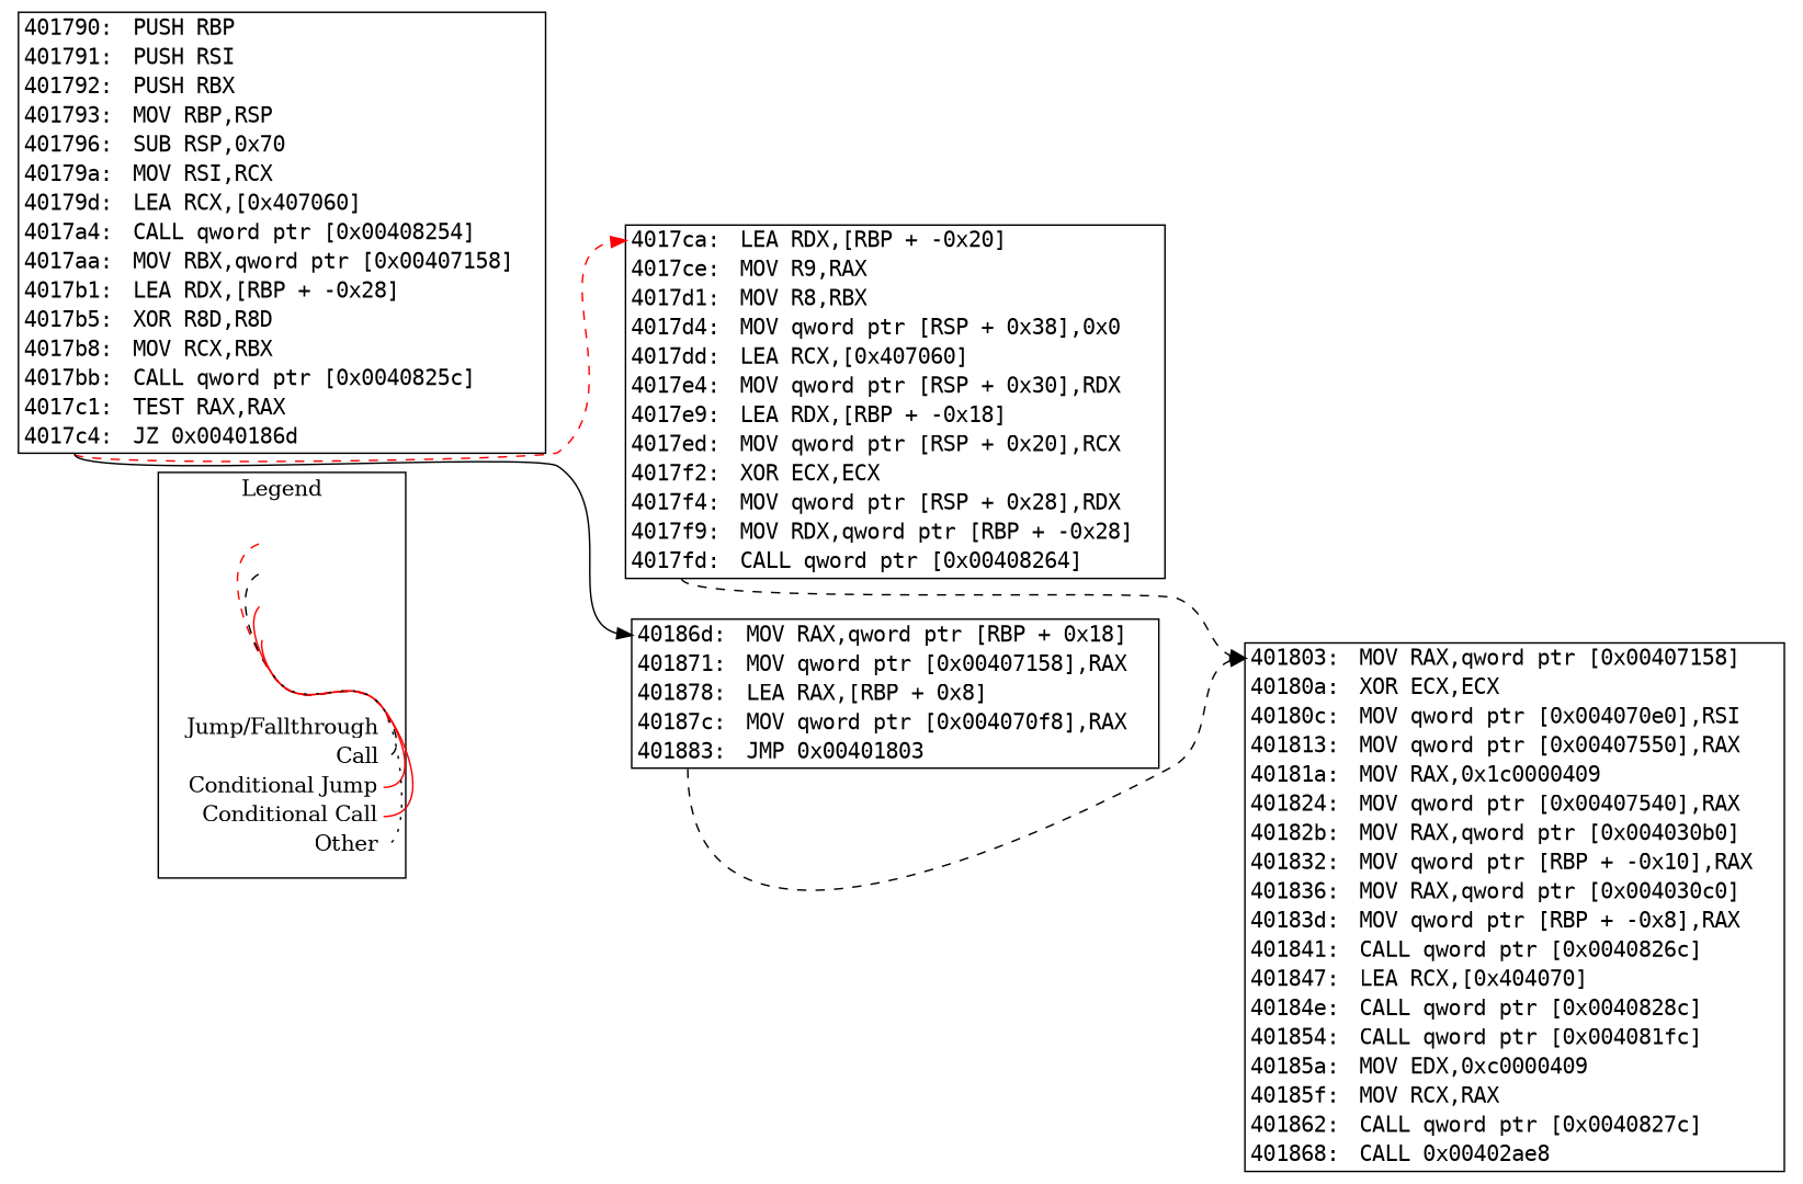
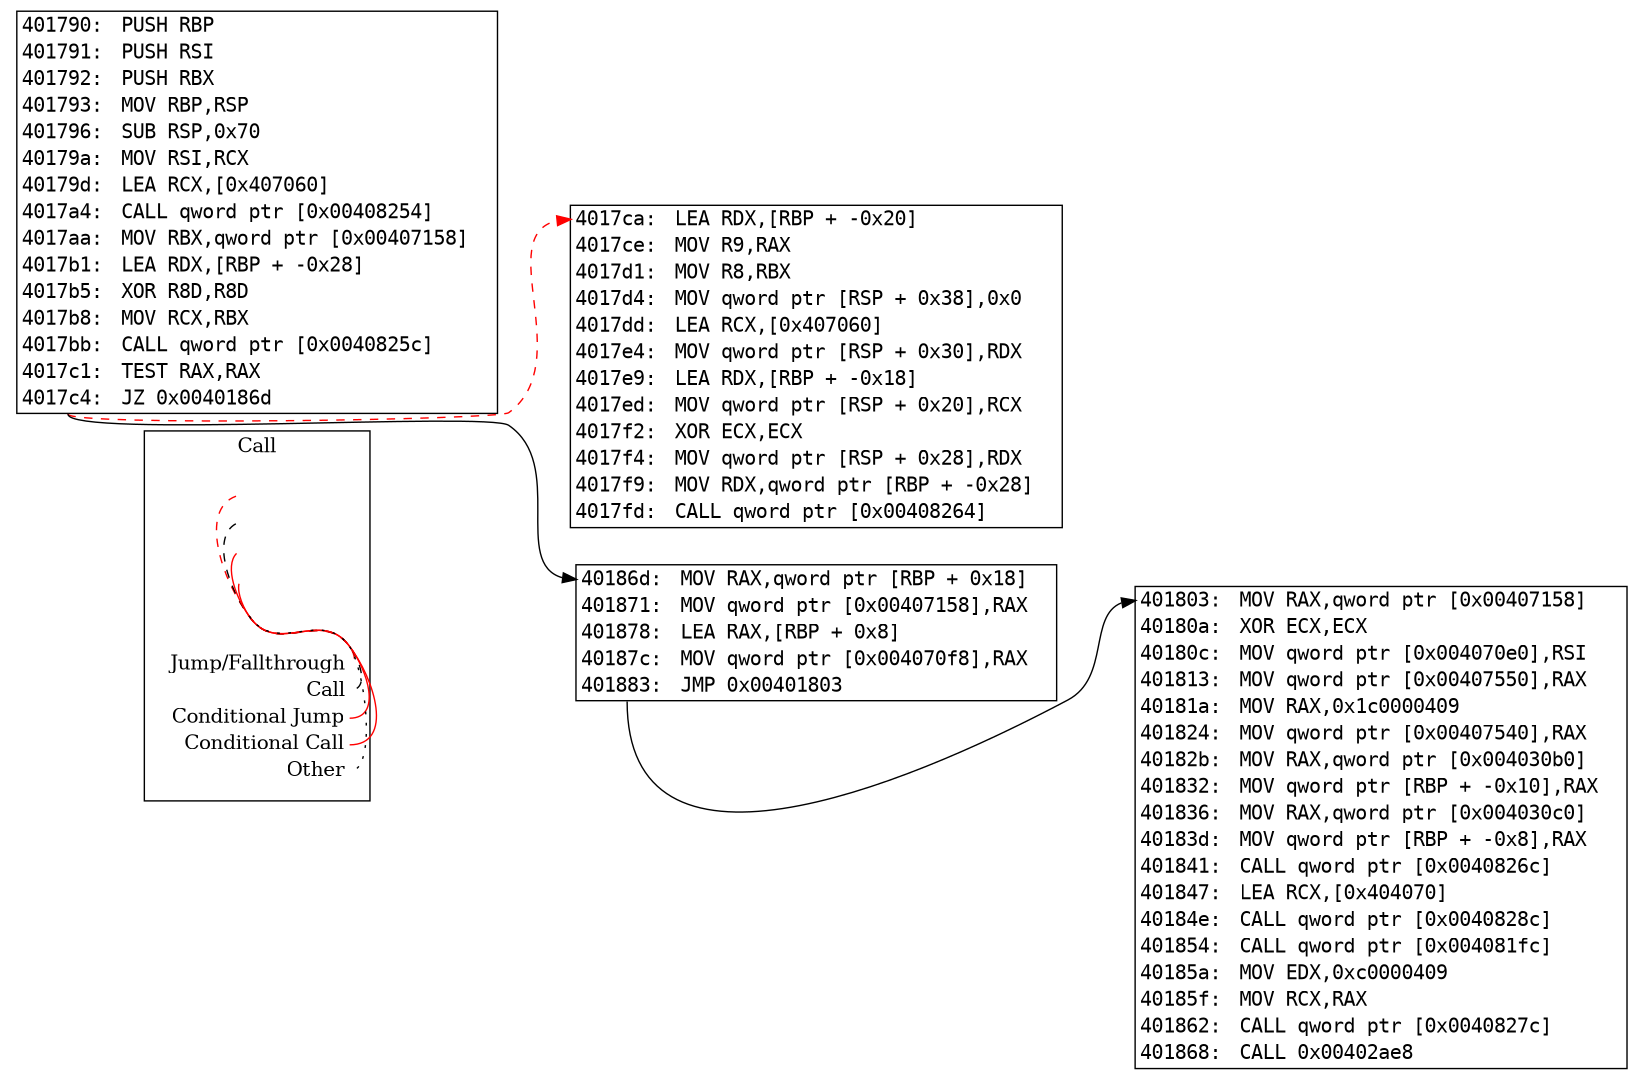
  digraph {
    newrank=true
    rankdir=LR
    node [shape=plaintext]
    edge [color=black headport=insn_401803 style=dashed tailport=insn_4017c4]
    n1 [label=<<table border="0" cellpadding="2" cellspacing="0" cellborder="0">                   <tr><td align="right" port="i1">Jump/Fallthrough</td></tr>                   <tr><td align="right" port="i2">Call</td></tr>                   <tr><td align="right" port="i3">Conditional Jump</td></tr>                   <tr><td align="right" port="i4">Conditional Call</td></tr>                   <tr><td align="right" port="i5">Other</td></tr>                </table>>]
    n2 [label=<<table border="0" cellpadding="2" cellspacing="0" cellborder="0">                    <tr><td port="i1">&nbsp;</td></tr>                    <tr><td port="i2">&nbsp;</td></tr>                    <tr><td port="i3">&nbsp;</td></tr>                    <tr><td port="i4">&nbsp;</td></tr>                    <tr><td port="i5">&nbsp;</td></tr>                 </table>>]
    n3 [label=<     <TABLE BORDER="1" CELLBORDER="0" CELLSPACING="0">       <TR>         <TD PORT="insn_401790" ALIGN="RIGHT"><FONT FACE="monospace">401790: </FONT></TD>         <TD ALIGN="LEFT"><FONT FACE="monospace">PUSH RBP</FONT></TD>         <TD>&nbsp;&nbsp;&nbsp;</TD> // for spacing       </TR>       <TR>         <TD PORT="insn_401791" ALIGN="RIGHT"><FONT FACE="monospace">401791: </FONT></TD>         <TD ALIGN="LEFT"><FONT FACE="monospace">PUSH RSI</FONT></TD>         <TD>&nbsp;&nbsp;&nbsp;</TD> // for spacing       </TR>       <TR>         <TD PORT="insn_401792" ALIGN="RIGHT"><FONT FACE="monospace">401792: </FONT></TD>         <TD ALIGN="LEFT"><FONT FACE="monospace">PUSH RBX</FONT></TD>         <TD>&nbsp;&nbsp;&nbsp;</TD> // for spacing       </TR>       <TR>         <TD PORT="insn_401793" ALIGN="RIGHT"><FONT FACE="monospace">401793: </FONT></TD>         <TD ALIGN="LEFT"><FONT FACE="monospace">MOV RBP,RSP</FONT></TD>         <TD>&nbsp;&nbsp;&nbsp;</TD> // for spacing       </TR>       <TR>         <TD PORT="insn_401796" ALIGN="RIGHT"><FONT FACE="monospace">401796: </FONT></TD>         <TD ALIGN="LEFT"><FONT FACE="monospace">SUB RSP,0x70</FONT></TD>         <TD>&nbsp;&nbsp;&nbsp;</TD> // for spacing       </TR>       <TR>         <TD PORT="insn_40179a" ALIGN="RIGHT"><FONT FACE="monospace">40179a: </FONT></TD>         <TD ALIGN="LEFT"><FONT FACE="monospace">MOV RSI,RCX</FONT></TD>         <TD>&nbsp;&nbsp;&nbsp;</TD> // for spacing       </TR>       <TR>         <TD PORT="insn_40179d" ALIGN="RIGHT"><FONT FACE="monospace">40179d: </FONT></TD>         <TD ALIGN="LEFT"><FONT FACE="monospace">LEA RCX,[0x407060]</FONT></TD>         <TD>&nbsp;&nbsp;&nbsp;</TD> // for spacing       </TR>       <TR>         <TD PORT="insn_4017a4" ALIGN="RIGHT"><FONT FACE="monospace">4017a4: </FONT></TD>         <TD ALIGN="LEFT"><FONT FACE="monospace">CALL qword ptr [0x00408254]</FONT></TD>         <TD>&nbsp;&nbsp;&nbsp;</TD> // for spacing       </TR>       <TR>         <TD PORT="insn_4017aa" ALIGN="RIGHT"><FONT FACE="monospace">4017aa: </FONT></TD>         <TD ALIGN="LEFT"><FONT FACE="monospace">MOV RBX,qword ptr [0x00407158]</FONT></TD>         <TD>&nbsp;&nbsp;&nbsp;</TD> // for spacing       </TR>       <TR>         <TD PORT="insn_4017b1" ALIGN="RIGHT"><FONT FACE="monospace">4017b1: </FONT></TD>         <TD ALIGN="LEFT"><FONT FACE="monospace">LEA RDX,[RBP + -0x28]</FONT></TD>         <TD>&nbsp;&nbsp;&nbsp;</TD> // for spacing       </TR>       <TR>         <TD PORT="insn_4017b5" ALIGN="RIGHT"><FONT FACE="monospace">4017b5: </FONT></TD>         <TD ALIGN="LEFT"><FONT FACE="monospace">XOR R8D,R8D</FONT></TD>         <TD>&nbsp;&nbsp;&nbsp;</TD> // for spacing       </TR>       <TR>         <TD PORT="insn_4017b8" ALIGN="RIGHT"><FONT FACE="monospace">4017b8: </FONT></TD>         <TD ALIGN="LEFT"><FONT FACE="monospace">MOV RCX,RBX</FONT></TD>         <TD>&nbsp;&nbsp;&nbsp;</TD> // for spacing       </TR>       <TR>         <TD PORT="insn_4017bb" ALIGN="RIGHT"><FONT FACE="monospace">4017bb: </FONT></TD>         <TD ALIGN="LEFT"><FONT FACE="monospace">CALL qword ptr [0x0040825c]</FONT></TD>         <TD>&nbsp;&nbsp;&nbsp;</TD> // for spacing       </TR>       <TR>         <TD PORT="insn_4017c1" ALIGN="RIGHT"><FONT FACE="monospace">4017c1: </FONT></TD>         <TD ALIGN="LEFT"><FONT FACE="monospace">TEST RAX,RAX</FONT></TD>         <TD>&nbsp;&nbsp;&nbsp;</TD> // for spacing       </TR>       <TR>         <TD PORT="insn_4017c4" ALIGN="RIGHT"><FONT FACE="monospace">4017c4: </FONT></TD>         <TD ALIGN="LEFT"><FONT FACE="monospace">JZ 0x0040186d</FONT></TD>         <TD>&nbsp;&nbsp;&nbsp;</TD> // for spacing       </TR>     </TABLE>>]
    n4 [label=<     <TABLE BORDER="1" CELLBORDER="0" CELLSPACING="0">       <TR>         <TD PORT="insn_4017ca" ALIGN="RIGHT"><FONT FACE="monospace">4017ca: </FONT></TD>         <TD ALIGN="LEFT"><FONT FACE="monospace">LEA RDX,[RBP + -0x20]</FONT></TD>         <TD>&nbsp;&nbsp;&nbsp;</TD> // for spacing       </TR>       <TR>         <TD PORT="insn_4017ce" ALIGN="RIGHT"><FONT FACE="monospace">4017ce: </FONT></TD>         <TD ALIGN="LEFT"><FONT FACE="monospace">MOV R9,RAX</FONT></TD>         <TD>&nbsp;&nbsp;&nbsp;</TD> // for spacing       </TR>       <TR>         <TD PORT="insn_4017d1" ALIGN="RIGHT"><FONT FACE="monospace">4017d1: </FONT></TD>         <TD ALIGN="LEFT"><FONT FACE="monospace">MOV R8,RBX</FONT></TD>         <TD>&nbsp;&nbsp;&nbsp;</TD> // for spacing       </TR>       <TR>         <TD PORT="insn_4017d4" ALIGN="RIGHT"><FONT FACE="monospace">4017d4: </FONT></TD>         <TD ALIGN="LEFT"><FONT FACE="monospace">MOV qword ptr [RSP + 0x38],0x0</FONT></TD>         <TD>&nbsp;&nbsp;&nbsp;</TD> // for spacing       </TR>       <TR>         <TD PORT="insn_4017dd" ALIGN="RIGHT"><FONT FACE="monospace">4017dd: </FONT></TD>         <TD ALIGN="LEFT"><FONT FACE="monospace">LEA RCX,[0x407060]</FONT></TD>         <TD>&nbsp;&nbsp;&nbsp;</TD> // for spacing       </TR>       <TR>         <TD PORT="insn_4017e4" ALIGN="RIGHT"><FONT FACE="monospace">4017e4: </FONT></TD>         <TD ALIGN="LEFT"><FONT FACE="monospace">MOV qword ptr [RSP + 0x30],RDX</FONT></TD>         <TD>&nbsp;&nbsp;&nbsp;</TD> // for spacing       </TR>       <TR>         <TD PORT="insn_4017e9" ALIGN="RIGHT"><FONT FACE="monospace">4017e9: </FONT></TD>         <TD ALIGN="LEFT"><FONT FACE="monospace">LEA RDX,[RBP + -0x18]</FONT></TD>         <TD>&nbsp;&nbsp;&nbsp;</TD> // for spacing       </TR>       <TR>         <TD PORT="insn_4017ed" ALIGN="RIGHT"><FONT FACE="monospace">4017ed: </FONT></TD>         <TD ALIGN="LEFT"><FONT FACE="monospace">MOV qword ptr [RSP + 0x20],RCX</FONT></TD>         <TD>&nbsp;&nbsp;&nbsp;</TD> // for spacing       </TR>       <TR>         <TD PORT="insn_4017f2" ALIGN="RIGHT"><FONT FACE="monospace">4017f2: </FONT></TD>         <TD ALIGN="LEFT"><FONT FACE="monospace">XOR ECX,ECX</FONT></TD>         <TD>&nbsp;&nbsp;&nbsp;</TD> // for spacing       </TR>       <TR>         <TD PORT="insn_4017f4" ALIGN="RIGHT"><FONT FACE="monospace">4017f4: </FONT></TD>         <TD ALIGN="LEFT"><FONT FACE="monospace">MOV qword ptr [RSP + 0x28],RDX</FONT></TD>         <TD>&nbsp;&nbsp;&nbsp;</TD> // for spacing       </TR>       <TR>         <TD PORT="insn_4017f9" ALIGN="RIGHT"><FONT FACE="monospace">4017f9: </FONT></TD>         <TD ALIGN="LEFT"><FONT FACE="monospace">MOV RDX,qword ptr [RBP + -0x28]</FONT></TD>         <TD>&nbsp;&nbsp;&nbsp;</TD> // for spacing       </TR>       <TR>         <TD PORT="insn_4017fd" ALIGN="RIGHT"><FONT FACE="monospace">4017fd: </FONT></TD>         <TD ALIGN="LEFT"><FONT FACE="monospace">CALL qword ptr [0x00408264]</FONT></TD>         <TD>&nbsp;&nbsp;&nbsp;</TD> // for spacing       </TR>     </TABLE>>]
    n5 [label=<     <TABLE BORDER="1" CELLBORDER="0" CELLSPACING="0">       <TR>         <TD PORT="insn_40186d" ALIGN="RIGHT"><FONT FACE="monospace">40186d: </FONT></TD>         <TD ALIGN="LEFT"><FONT FACE="monospace">MOV RAX,qword ptr [RBP + 0x18]</FONT></TD>         <TD>&nbsp;&nbsp;&nbsp;</TD> // for spacing       </TR>       <TR>         <TD PORT="insn_401871" ALIGN="RIGHT"><FONT FACE="monospace">401871: </FONT></TD>         <TD ALIGN="LEFT"><FONT FACE="monospace">MOV qword ptr [0x00407158],RAX</FONT></TD>         <TD>&nbsp;&nbsp;&nbsp;</TD> // for spacing       </TR>       <TR>         <TD PORT="insn_401878" ALIGN="RIGHT"><FONT FACE="monospace">401878: </FONT></TD>         <TD ALIGN="LEFT"><FONT FACE="monospace">LEA RAX,[RBP + 0x8]</FONT></TD>         <TD>&nbsp;&nbsp;&nbsp;</TD> // for spacing       </TR>       <TR>         <TD PORT="insn_40187c" ALIGN="RIGHT"><FONT FACE="monospace">40187c: </FONT></TD>         <TD ALIGN="LEFT"><FONT FACE="monospace">MOV qword ptr [0x004070f8],RAX</FONT></TD>         <TD>&nbsp;&nbsp;&nbsp;</TD> // for spacing       </TR>       <TR>         <TD PORT="insn_401883" ALIGN="RIGHT"><FONT FACE="monospace">401883: </FONT></TD>         <TD ALIGN="LEFT"><FONT FACE="monospace">JMP 0x00401803</FONT></TD>         <TD>&nbsp;&nbsp;&nbsp;</TD> // for spacing       </TR>     </TABLE>>]
    n6 [label=<     <TABLE BORDER="1" CELLBORDER="0" CELLSPACING="0">       <TR>         <TD PORT="insn_401803" ALIGN="RIGHT"><FONT FACE="monospace">401803: </FONT></TD>         <TD ALIGN="LEFT"><FONT FACE="monospace">MOV RAX,qword ptr [0x00407158]</FONT></TD>         <TD>&nbsp;&nbsp;&nbsp;</TD> // for spacing       </TR>       <TR>         <TD PORT="insn_40180a" ALIGN="RIGHT"><FONT FACE="monospace">40180a: </FONT></TD>         <TD ALIGN="LEFT"><FONT FACE="monospace">XOR ECX,ECX</FONT></TD>         <TD>&nbsp;&nbsp;&nbsp;</TD> // for spacing       </TR>       <TR>         <TD PORT="insn_40180c" ALIGN="RIGHT"><FONT FACE="monospace">40180c: </FONT></TD>         <TD ALIGN="LEFT"><FONT FACE="monospace">MOV qword ptr [0x004070e0],RSI</FONT></TD>         <TD>&nbsp;&nbsp;&nbsp;</TD> // for spacing       </TR>       <TR>         <TD PORT="insn_401813" ALIGN="RIGHT"><FONT FACE="monospace">401813: </FONT></TD>         <TD ALIGN="LEFT"><FONT FACE="monospace">MOV qword ptr [0x00407550],RAX</FONT></TD>         <TD>&nbsp;&nbsp;&nbsp;</TD> // for spacing       </TR>       <TR>         <TD PORT="insn_40181a" ALIGN="RIGHT"><FONT FACE="monospace">40181a: </FONT></TD>         <TD ALIGN="LEFT"><FONT FACE="monospace">MOV RAX,0x1c0000409</FONT></TD>         <TD>&nbsp;&nbsp;&nbsp;</TD> // for spacing       </TR>       <TR>         <TD PORT="insn_401824" ALIGN="RIGHT"><FONT FACE="monospace">401824: </FONT></TD>         <TD ALIGN="LEFT"><FONT FACE="monospace">MOV qword ptr [0x00407540],RAX</FONT></TD>         <TD>&nbsp;&nbsp;&nbsp;</TD> // for spacing       </TR>       <TR>         <TD PORT="insn_40182b" ALIGN="RIGHT"><FONT FACE="monospace">40182b: </FONT></TD>         <TD ALIGN="LEFT"><FONT FACE="monospace">MOV RAX,qword ptr [0x004030b0]</FONT></TD>         <TD>&nbsp;&nbsp;&nbsp;</TD> // for spacing       </TR>       <TR>         <TD PORT="insn_401832" ALIGN="RIGHT"><FONT FACE="monospace">401832: </FONT></TD>         <TD ALIGN="LEFT"><FONT FACE="monospace">MOV qword ptr [RBP + -0x10],RAX</FONT></TD>         <TD>&nbsp;&nbsp;&nbsp;</TD> // for spacing       </TR>       <TR>         <TD PORT="insn_401836" ALIGN="RIGHT"><FONT FACE="monospace">401836: </FONT></TD>         <TD ALIGN="LEFT"><FONT FACE="monospace">MOV RAX,qword ptr [0x004030c0]</FONT></TD>         <TD>&nbsp;&nbsp;&nbsp;</TD> // for spacing       </TR>       <TR>         <TD PORT="insn_40183d" ALIGN="RIGHT"><FONT FACE="monospace">40183d: </FONT></TD>         <TD ALIGN="LEFT"><FONT FACE="monospace">MOV qword ptr [RBP + -0x8],RAX</FONT></TD>         <TD>&nbsp;&nbsp;&nbsp;</TD> // for spacing       </TR>       <TR>         <TD PORT="insn_401841" ALIGN="RIGHT"><FONT FACE="monospace">401841: </FONT></TD>         <TD ALIGN="LEFT"><FONT FACE="monospace">CALL qword ptr [0x0040826c]</FONT></TD>         <TD>&nbsp;&nbsp;&nbsp;</TD> // for spacing       </TR>       <TR>         <TD PORT="insn_401847" ALIGN="RIGHT"><FONT FACE="monospace">401847: </FONT></TD>         <TD ALIGN="LEFT"><FONT FACE="monospace">LEA RCX,[0x404070]</FONT></TD>         <TD>&nbsp;&nbsp;&nbsp;</TD> // for spacing       </TR>       <TR>         <TD PORT="insn_40184e" ALIGN="RIGHT"><FONT FACE="monospace">40184e: </FONT></TD>         <TD ALIGN="LEFT"><FONT FACE="monospace">CALL qword ptr [0x0040828c]</FONT></TD>         <TD>&nbsp;&nbsp;&nbsp;</TD> // for spacing       </TR>       <TR>         <TD PORT="insn_401854" ALIGN="RIGHT"><FONT FACE="monospace">401854: </FONT></TD>         <TD ALIGN="LEFT"><FONT FACE="monospace">CALL qword ptr [0x004081fc]</FONT></TD>         <TD>&nbsp;&nbsp;&nbsp;</TD> // for spacing       </TR>       <TR>         <TD PORT="insn_40185a" ALIGN="RIGHT"><FONT FACE="monospace">40185a: </FONT></TD>         <TD ALIGN="LEFT"><FONT FACE="monospace">MOV EDX,0xc0000409</FONT></TD>         <TD>&nbsp;&nbsp;&nbsp;</TD> // for spacing       </TR>       <TR>         <TD PORT="insn_40185f" ALIGN="RIGHT"><FONT FACE="monospace">40185f: </FONT></TD>         <TD ALIGN="LEFT"><FONT FACE="monospace">MOV RCX,RAX</FONT></TD>         <TD>&nbsp;&nbsp;&nbsp;</TD> // for spacing       </TR>       <TR>         <TD PORT="insn_401862" ALIGN="RIGHT"><FONT FACE="monospace">401862: </FONT></TD>         <TD ALIGN="LEFT"><FONT FACE="monospace">CALL qword ptr [0x0040827c]</FONT></TD>         <TD>&nbsp;&nbsp;&nbsp;</TD> // for spacing       </TR>       <TR>         <TD PORT="insn_401868" ALIGN="RIGHT"><FONT FACE="monospace">401868: </FONT></TD>         <TD ALIGN="LEFT"><FONT FACE="monospace">CALL 0x00402ae8</FONT></TD>         <TD>&nbsp;&nbsp;&nbsp;</TD> // for spacing       </TR>     </TABLE>>]
    subgraph cluster_1 {
-     label=Legend
+     label=Call
      rank=same
      n1
      n2
    }
    n1 -> n2 [color=red headport="i1:w" tailport="i1:e"]
    n1 -> n2 [headport="i2:w" tailport="i2:e"]
    n1 -> n2 [color=red headport="i3:w" tailport="i3:e" style=""]
    n1 -> n2 [color=red headport="i4:w" tailport="i4:e" style=""]
    n1 -> n2 [headport="i5:w" style=dotted tailport="i5:e"]
    n3 -> n4 [color=red headport=insn_4017ca]
    n3 -> n5 [headport=insn_40186d style=solid]
-   n4 -> n6 [tailport=insn_4017fd]
-   n5 -> n6 [tailport=insn_401883]
+   n5 -> n6 [style=solid tailport=insn_401883]
  }
